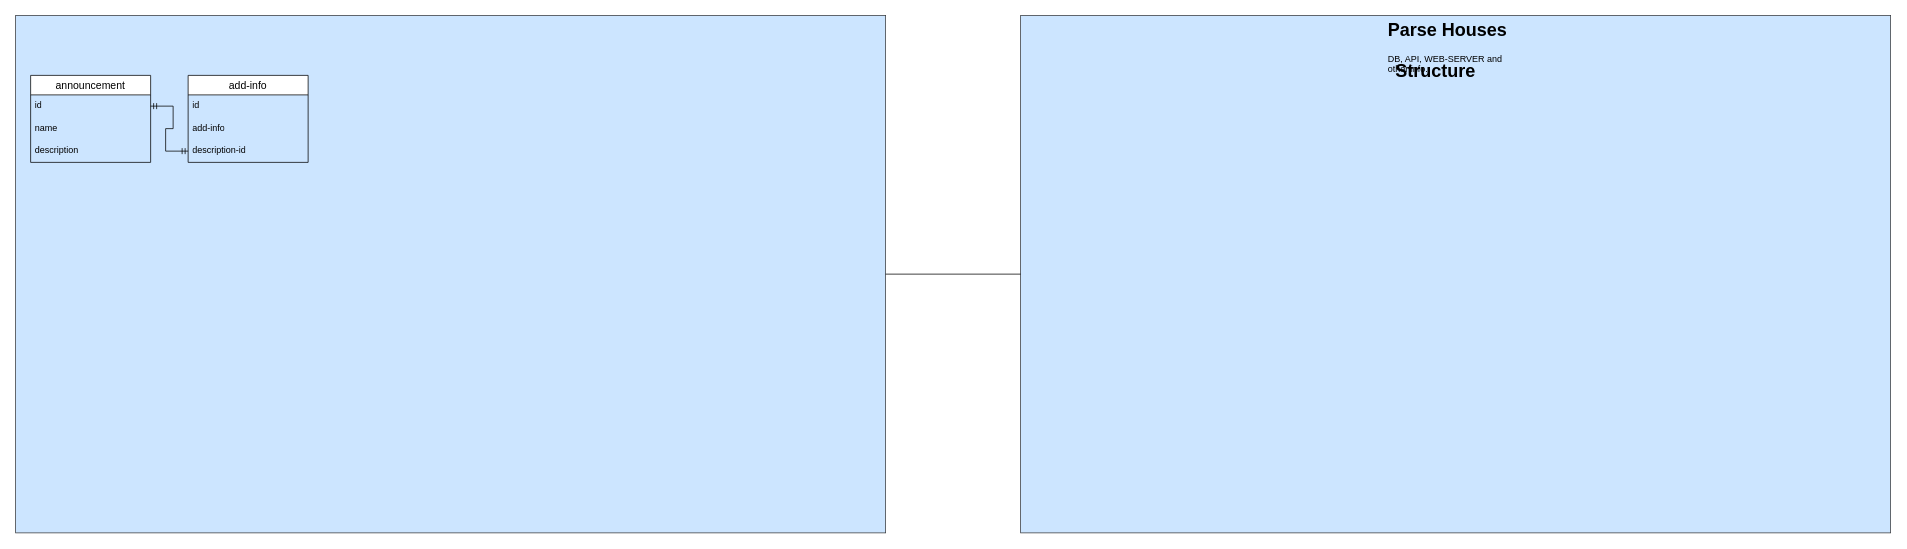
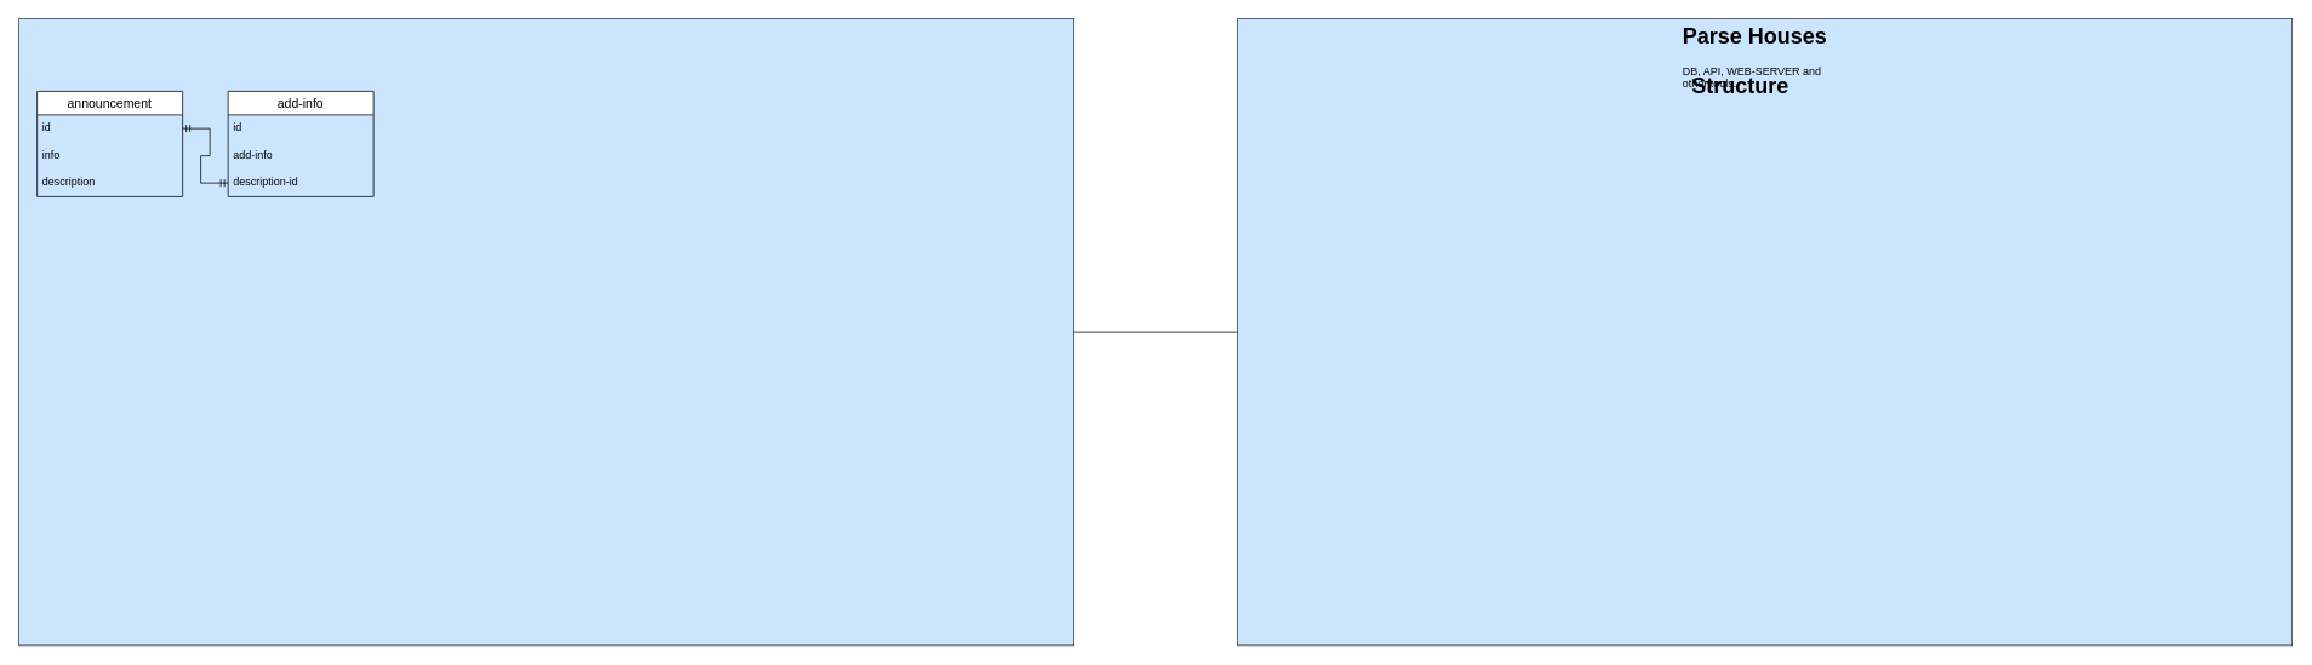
  <mxCell id="0" />
  <mxCell id="1" parent="0" />
  <mxCell id="2" value="" style="rounded=0;whiteSpace=wrap;html=1;fillColor=#cce5ff;strokeColor=#36393d;" vertex="1" parent="1"><mxGeometry x="1360" y="20" width="1160" height="690" as="geometry" /></mxCell>
- <mxCell id="3" value="&lt;h1&gt;Parse Houses&lt;/h1&gt;&lt;p&gt;DB, API, WEB-SERVER and other info.&lt;/p&gt;" style="text;html=1;strokeColor=none;fillColor=none;spacing=5;spacingTop=-20;whiteSpace=wrap;overflow=hidden;rounded=0;" vertex="1" parent="1"><mxGeometry x="1845" y="20" width="190" height="120" as="geometry" /></mxCell>
+ <mxCell id="3" value="&lt;h1&gt;Parse Houses&lt;/h1&gt;&lt;p&gt;DB, API, WEB-SERVER and other tools.&lt;/p&gt;" style="text;html=1;strokeColor=none;fillColor=none;spacing=5;spacingTop=-20;whiteSpace=wrap;overflow=hidden;rounded=0;" vertex="1" parent="1"><mxGeometry x="1845" y="20" width="190" height="120" as="geometry" /></mxCell>
  <mxCell id="4" value="" style="rounded=0;whiteSpace=wrap;html=1;fillColor=#cce5ff;strokeColor=#36393d;" vertex="1" parent="1"><mxGeometry x="20" y="20" width="1160" height="690" as="geometry" /></mxCell>
  <mxCell id="5" value="" style="endArrow=none;html=1;rounded=0;entryX=0;entryY=0.5;entryDx=0;entryDy=0;exitX=1;exitY=0.5;exitDx=0;exitDy=0;" edge="1" parent="1" source="4" target="2"><mxGeometry width="50" height="50" relative="1" as="geometry"><mxPoint x="920" y="430" as="sourcePoint" /><mxPoint x="970" y="380" as="targetPoint" /></mxGeometry></mxCell>
  <mxCell id="6" value="announcement" style="swimlane;fontStyle=0;childLayout=stackLayout;horizontal=1;startSize=26;horizontalStack=0;resizeParent=1;resizeParentMax=0;resizeLast=0;collapsible=1;marginBottom=0;align=center;fontSize=14;" vertex="1" parent="1"><mxGeometry x="40" y="100" width="160" height="116" as="geometry" /></mxCell>
  <mxCell id="7" value="id" style="text;strokeColor=none;fillColor=none;spacingLeft=4;spacingRight=4;overflow=hidden;rotatable=0;points=[[0,0.5],[1,0.5]];portConstraint=eastwest;fontSize=12;whiteSpace=wrap;html=1;" vertex="1" parent="6"><mxGeometry y="26" width="160" height="30" as="geometry" /></mxCell>
- <mxCell id="8" value="name" style="text;strokeColor=none;fillColor=none;spacingLeft=4;spacingRight=4;overflow=hidden;rotatable=0;points=[[0,0.5],[1,0.5]];portConstraint=eastwest;fontSize=12;whiteSpace=wrap;html=1;" vertex="1" parent="6"><mxGeometry y="56" width="160" height="30" as="geometry" /></mxCell>
+ <mxCell id="8" value="info" style="text;strokeColor=none;fillColor=none;spacingLeft=4;spacingRight=4;overflow=hidden;rotatable=0;points=[[0,0.5],[1,0.5]];portConstraint=eastwest;fontSize=12;whiteSpace=wrap;html=1;" vertex="1" parent="6"><mxGeometry y="56" width="160" height="30" as="geometry" /></mxCell>
  <mxCell id="9" value="description" style="text;strokeColor=none;fillColor=none;spacingLeft=4;spacingRight=4;overflow=hidden;rotatable=0;points=[[0,0.5],[1,0.5]];portConstraint=eastwest;fontSize=12;whiteSpace=wrap;html=1;" vertex="1" parent="6"><mxGeometry y="86" width="160" height="30" as="geometry" /></mxCell>
  <mxCell id="10" value="add-info" style="swimlane;fontStyle=0;childLayout=stackLayout;horizontal=1;startSize=26;horizontalStack=0;resizeParent=1;resizeParentMax=0;resizeLast=0;collapsible=1;marginBottom=0;align=center;fontSize=14;" vertex="1" parent="1"><mxGeometry x="250" y="100" width="160" height="116" as="geometry" /></mxCell>
  <mxCell id="11" value="id" style="text;strokeColor=none;fillColor=none;spacingLeft=4;spacingRight=4;overflow=hidden;rotatable=0;points=[[0,0.5],[1,0.5]];portConstraint=eastwest;fontSize=12;whiteSpace=wrap;html=1;" vertex="1" parent="10"><mxGeometry y="26" width="160" height="30" as="geometry" /></mxCell>
  <mxCell id="12" value="add-info" style="text;strokeColor=none;fillColor=none;spacingLeft=4;spacingRight=4;overflow=hidden;rotatable=0;points=[[0,0.5],[1,0.5]];portConstraint=eastwest;fontSize=12;whiteSpace=wrap;html=1;" vertex="1" parent="10"><mxGeometry y="56" width="160" height="30" as="geometry" /></mxCell>
  <mxCell id="13" value="description-id" style="text;strokeColor=none;fillColor=none;spacingLeft=4;spacingRight=4;overflow=hidden;rotatable=0;points=[[0,0.5],[1,0.5]];portConstraint=eastwest;fontSize=12;whiteSpace=wrap;html=1;" vertex="1" parent="10"><mxGeometry y="86" width="160" height="30" as="geometry" /></mxCell>
  <mxCell id="14" value="" style="edgeStyle=entityRelationEdgeStyle;fontSize=12;html=1;endArrow=ERmandOne;startArrow=ERmandOne;rounded=0;exitX=1;exitY=0.5;exitDx=0;exitDy=0;entryX=0;entryY=0.5;entryDx=0;entryDy=0;" edge="1" parent="1" source="7" target="13"><mxGeometry width="100" height="100" relative="1" as="geometry"><mxPoint x="340" y="330" as="sourcePoint" /><mxPoint x="440" y="230" as="targetPoint" /></mxGeometry></mxCell>
  <mxCell id="15" value="&lt;h1&gt;Structure&lt;/h1&gt;" style="text;html=1;strokeColor=none;fillColor=none;spacing=5;spacingTop=-20;whiteSpace=wrap;overflow=hidden;rounded=0;" vertex="1" parent="1"><mxGeometry x="1855" y="75" width="115" height="40" as="geometry" /></mxCell>
